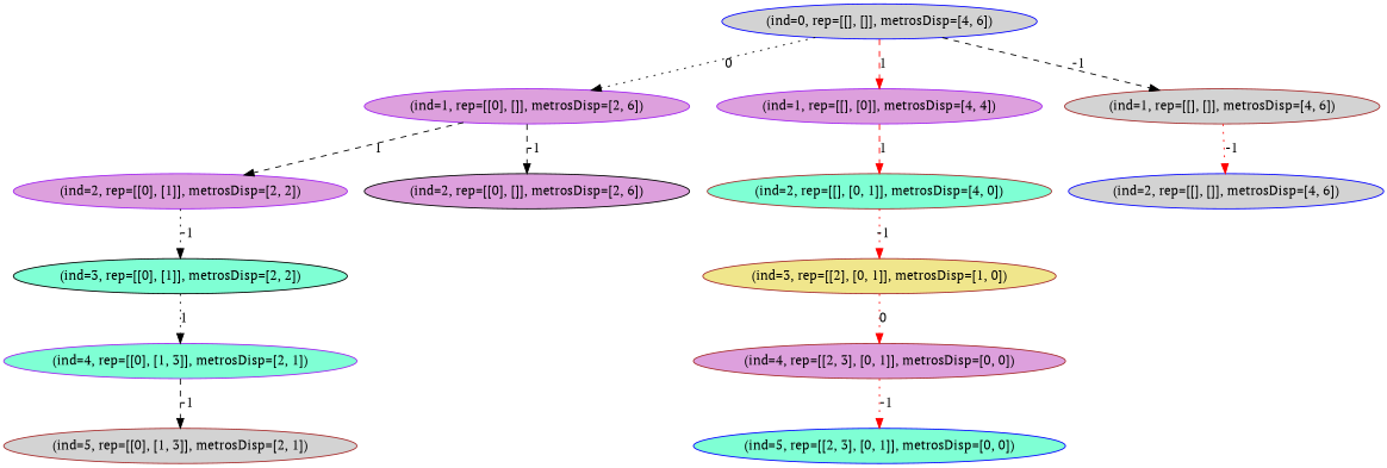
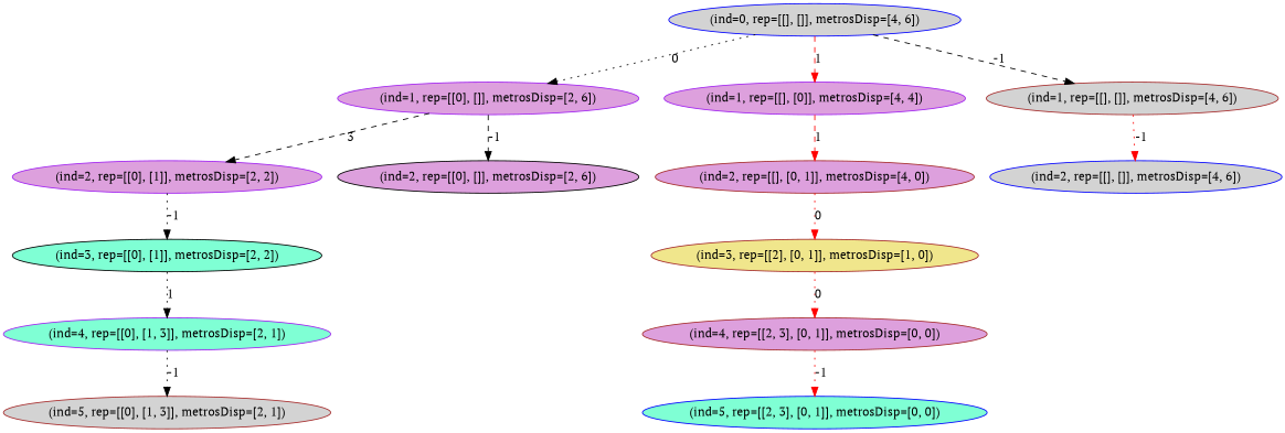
  strict digraph {
    fontname="PT Serif"
    node [color=brown fillcolor=plum fontname="PT Serif" style=filled]
    edge [fontname="PT Serif" style=dotted]
    n1 [color=purple fillcolor=aquamarine label="(ind=4, rep=[[0], [1, 3]], metrosDisp=[2, 1])"]
    n2 [fillcolor=lightgrey label="(ind=5, rep=[[0], [1, 3]], metrosDisp=[2, 1])"]
    n3 [color=black fillcolor=aquamarine label="(ind=3, rep=[[0], [1]], metrosDisp=[2, 2])"]
    n4 [color=purple label="(ind=2, rep=[[0], [1]], metrosDisp=[2, 2])"]
    n5 [color=purple label="(ind=1, rep=[[0], []], metrosDisp=[2, 6])"]
    n6 [color=black label="(ind=2, rep=[[0], []], metrosDisp=[2, 6])"]
    n7 [color=blue fillcolor=lightgrey label="(ind=0, rep=[[], []], metrosDisp=[4, 6])"]
    n8 [color=purple label="(ind=1, rep=[[], [0]], metrosDisp=[4, 4])"]
    n9 [fillcolor=lightgrey label="(ind=1, rep=[[], []], metrosDisp=[4, 6])"]
-   n10 [fillcolor=aquamarine label="(ind=2, rep=[[], [0, 1]], metrosDisp=[4, 0])"]
+   n10 [label="(ind=2, rep=[[], [0, 1]], metrosDisp=[4, 0])"]
    n11 [color=blue fillcolor=lightgrey label="(ind=2, rep=[[], []], metrosDisp=[4, 6])"]
    n12 [label="(ind=4, rep=[[2, 3], [0, 1]], metrosDisp=[0, 0])"]
    n13 [color=blue fillcolor=aquamarine label="(ind=5, rep=[[2, 3], [0, 1]], metrosDisp=[0, 0])"]
    n14 [fillcolor=khaki label="(ind=3, rep=[[2], [0, 1]], metrosDisp=[1, 0])"]
-   n1 -> n2 [label=-1 style=dashed]
+   n1 -> n2 [label=-1]
    n3 -> n1 [label=1]
    n4 -> n3 [label=-1]
-   n5 -> n4 [label=1 style=dashed]
+   n5 -> n4 [label=3 style=dashed]
    n5 -> n6 [label=-1 style=dashed]
    n7 -> n5 [label=0]
    n7 -> n8 [color=red label=1 style=dashed]
    n7 -> n9 [label=-1 style=dashed]
    n8 -> n10 [color=red label=1 style=dashed]
    n9 -> n11 [color=red label=-1]
-   n10 -> n14 [color=red label=-1]
+   n10 -> n14 [color=red label=0]
    n12 -> n13 [color=red label=-1]
    n14 -> n12 [color=red label=0]
  }
